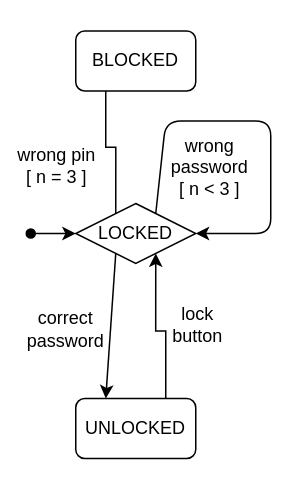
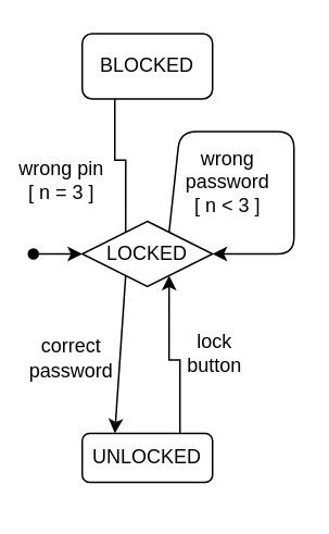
  <mxCell id="0" />
  <mxCell id="1" parent="0" />
  <mxCell id="2" style="edgeStyle=orthogonalEdgeStyle;rounded=0;orthogonalLoop=1;jettySize=auto;html=1;exitX=0.25;exitY=0;exitDx=0;exitDy=0;entryX=0.25;entryY=1;entryDx=0;entryDy=0;labelBackgroundColor=none;startArrow=none;startFill=0;endArrow=none;" parent="1" source="4" target="13" edge="1"><mxGeometry relative="1" as="geometry" /></mxCell>
  <mxCell id="3" value="&lt;div&gt;wrong pin&lt;/div&gt;&lt;div&gt;[ n = 3 ]&lt;br&gt;&lt;/div&gt;" style="text;html=1;resizable=0;points=[];align=center;verticalAlign=middle;labelBackgroundColor=none;" parent="2" vertex="1" connectable="0"><mxGeometry x="0.236" y="1" relative="1" as="geometry"><mxPoint x="-33" y="16" as="offset" /></mxGeometry></mxCell>
  <mxCell id="4" value="LOCKED" style="rhombus;whiteSpace=wrap;html=1;labelBackgroundColor=none;" parent="1" vertex="1"><mxGeometry x="50" y="135" width="80" height="40" as="geometry" /></mxCell>
  <mxCell id="5" style="edgeStyle=orthogonalEdgeStyle;rounded=0;orthogonalLoop=1;jettySize=auto;html=1;exitX=0.75;exitY=0;exitDx=0;exitDy=0;entryX=0.75;entryY=1;entryDx=0;entryDy=0;labelBackgroundColor=none;startArrow=none;startFill=0;" parent="1" source="7" target="4" edge="1"><mxGeometry relative="1" as="geometry" /></mxCell>
  <mxCell id="6" value="&lt;div&gt;lock &lt;br&gt;&lt;/div&gt;&lt;div&gt;button&lt;/div&gt;" style="text;html=1;resizable=0;points=[];align=center;verticalAlign=middle;labelBackgroundColor=none;" parent="5" vertex="1" connectable="0"><mxGeometry x="-0.244" y="1" relative="1" as="geometry"><mxPoint x="21" y="-11" as="offset" /></mxGeometry></mxCell>
- <mxCell id="7" value="UNLOCKED" style="rounded=1;whiteSpace=wrap;html=1;labelBackgroundColor=none;" parent="1" vertex="1"><mxGeometry x="50" y="265" width="80" height="40" as="geometry" /></mxCell>
+ <mxCell id="7" value="UNLOCKED" style="rounded=1;whiteSpace=wrap;html=1;labelBackgroundColor=none;" parent="1" vertex="1"><mxGeometry x="50" y="265" width="80" height="30" as="geometry" /></mxCell>
  <mxCell id="8" value="" style="endArrow=classic;html=1;labelBackgroundColor=none;entryX=0;entryY=0.5;entryDx=0;entryDy=0;startArrow=oval;startFill=1;" parent="1" target="4" edge="1"><mxGeometry width="50" height="50" relative="1" as="geometry"><mxPoint x="20" y="155" as="sourcePoint" /><mxPoint x="100" y="325" as="targetPoint" /></mxGeometry></mxCell>
  <mxCell id="9" value="" style="endArrow=classic;html=1;labelBackgroundColor=none;exitX=0.25;exitY=1;exitDx=0;exitDy=0;entryX=0.25;entryY=0;entryDx=0;entryDy=0;" parent="1" source="4" target="7" edge="1"><mxGeometry width="50" height="50" relative="1" as="geometry"><mxPoint x="10" y="375" as="sourcePoint" /><mxPoint x="60" y="325" as="targetPoint" /></mxGeometry></mxCell>
  <mxCell id="10" value="&lt;div&gt;correct&lt;/div&gt;&lt;div&gt;password&lt;br&gt;&lt;/div&gt;" style="text;html=1;resizable=0;points=[];align=center;verticalAlign=middle;labelBackgroundColor=none;" parent="9" vertex="1" connectable="0"><mxGeometry x="0.311" y="3" relative="1" as="geometry"><mxPoint x="-33" y="-14" as="offset" /></mxGeometry></mxCell>
  <mxCell id="11" value="" style="endArrow=classic;html=1;labelBackgroundColor=none;exitX=0.75;exitY=0;exitDx=0;exitDy=0;entryX=1;entryY=0.5;entryDx=0;entryDy=0;" parent="1" source="4" target="4" edge="1"><mxGeometry width="50" height="50" relative="1" as="geometry"><mxPoint x="10" y="380" as="sourcePoint" /><mxPoint x="60" y="330" as="targetPoint" /><Array as="points"><mxPoint x="110" y="80" /><mxPoint x="180" y="80" /><mxPoint x="180" y="155" /></Array></mxGeometry></mxCell>
  <mxCell id="12" value="&lt;div&gt;wrong&lt;/div&gt;&lt;div&gt;password&lt;/div&gt;&lt;div&gt;[ n &amp;lt; 3 ]&lt;br&gt;&lt;/div&gt;" style="text;html=1;resizable=0;points=[];align=center;verticalAlign=middle;labelBackgroundColor=none;" parent="11" vertex="1" connectable="0"><mxGeometry x="-0.136" y="-2" relative="1" as="geometry"><mxPoint x="-20" y="28" as="offset" /></mxGeometry></mxCell>
  <mxCell id="13" value="BLOCKED" style="rounded=1;whiteSpace=wrap;html=1;labelBackgroundColor=none;" parent="1" vertex="1"><mxGeometry x="50" y="20" width="80" height="40" as="geometry" /></mxCell>
